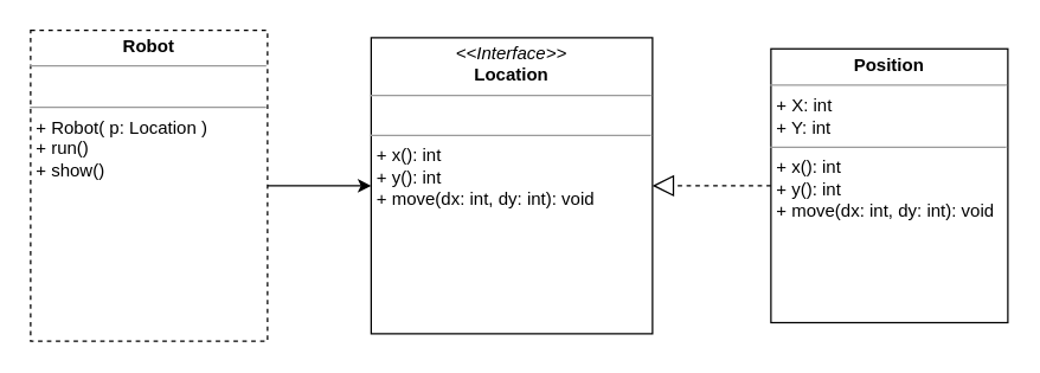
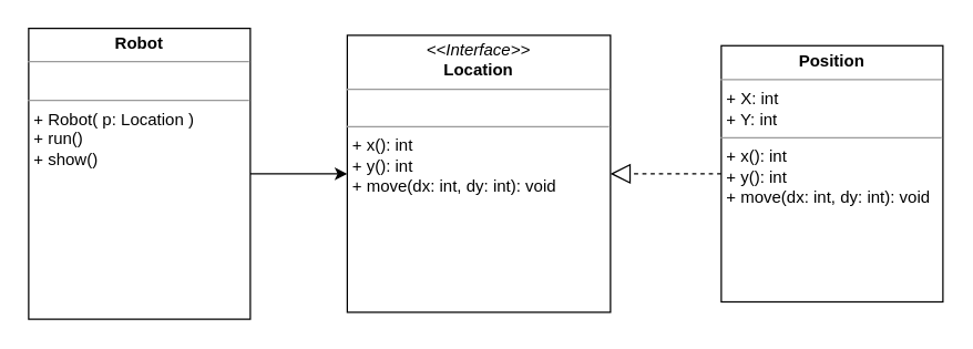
  <mxCell id="0" />
  <mxCell id="1" parent="0" />
  <mxCell id="2" style="edgeStyle=orthogonalEdgeStyle;rounded=0;orthogonalLoop=1;jettySize=auto;html=1;exitX=1;exitY=0.5;exitDx=0;exitDy=0;entryX=0;entryY=0.5;entryDx=0;entryDy=0;" parent="1" source="3" target="4" edge="1"><mxGeometry relative="1" as="geometry" /></mxCell>
- <mxCell id="3" value="&lt;p style=&quot;margin: 0px ; margin-top: 4px ; text-align: center&quot;&gt;&lt;b&gt;Robot&lt;/b&gt;&lt;/p&gt;&lt;hr size=&quot;1&quot;&gt;&lt;p style=&quot;margin: 0px ; margin-left: 4px&quot;&gt;&lt;br&gt;&lt;/p&gt;&lt;hr size=&quot;1&quot;&gt;&lt;p style=&quot;margin: 0px ; margin-left: 4px&quot;&gt;+ Robot( p: Location )&lt;/p&gt;&lt;p style=&quot;margin: 0px ; margin-left: 4px&quot;&gt;+ run()&lt;/p&gt;&lt;p style=&quot;margin: 0px ; margin-left: 4px&quot;&gt;+ show()&lt;/p&gt;" style="verticalAlign=top;align=left;overflow=fill;fontSize=12;fontFamily=Helvetica;html=1;dashed=1;" parent="1" vertex="1"><mxGeometry x="20" y="20" width="160" height="210" as="geometry" /></mxCell>
+ <mxCell id="3" value="&lt;p style=&quot;margin: 0px ; margin-top: 4px ; text-align: center&quot;&gt;&lt;b&gt;Robot&lt;/b&gt;&lt;/p&gt;&lt;hr size=&quot;1&quot;&gt;&lt;p style=&quot;margin: 0px ; margin-left: 4px&quot;&gt;&lt;br&gt;&lt;/p&gt;&lt;hr size=&quot;1&quot;&gt;&lt;p style=&quot;margin: 0px ; margin-left: 4px&quot;&gt;+ Robot( p: Location )&lt;/p&gt;&lt;p style=&quot;margin: 0px ; margin-left: 4px&quot;&gt;+ run()&lt;/p&gt;&lt;p style=&quot;margin: 0px ; margin-left: 4px&quot;&gt;+ show()&lt;/p&gt;" style="verticalAlign=top;align=left;overflow=fill;fontSize=12;fontFamily=Helvetica;html=1;" parent="1" vertex="1"><mxGeometry x="20" y="20" width="160" height="210" as="geometry" /></mxCell>
  <mxCell id="4" value="&lt;p style=&quot;margin: 0px ; margin-top: 4px ; text-align: center&quot;&gt;&lt;i&gt;&amp;lt;&amp;lt;Interface&amp;gt;&amp;gt;&lt;/i&gt;&lt;br&gt;&lt;b&gt;Location&lt;/b&gt;&lt;br&gt;&lt;/p&gt;&lt;hr size=&quot;1&quot;&gt;&lt;p style=&quot;margin: 0px ; margin-left: 4px&quot;&gt;&lt;br&gt;&lt;/p&gt;&lt;hr size=&quot;1&quot;&gt;&lt;p style=&quot;margin: 0px ; margin-left: 4px&quot;&gt;+ x(): int&lt;/p&gt;&lt;p style=&quot;margin: 0px ; margin-left: 4px&quot;&gt;+ y(): int&lt;/p&gt;&lt;p style=&quot;margin: 0px ; margin-left: 4px&quot;&gt;+ move(dx: int, dy: int): void&lt;br&gt;&lt;/p&gt;" style="verticalAlign=top;align=left;overflow=fill;fontSize=12;fontFamily=Helvetica;html=1;" parent="1" vertex="1"><mxGeometry x="250" y="25" width="190" height="200" as="geometry" /></mxCell>
  <mxCell id="5" value="&lt;p style=&quot;margin: 0px ; margin-top: 4px ; text-align: center&quot;&gt;&lt;b&gt;Position&lt;/b&gt;&lt;/p&gt;&lt;hr size=&quot;1&quot;&gt;&lt;p style=&quot;margin: 0px ; margin-left: 4px&quot;&gt;+ X: int&lt;/p&gt;&lt;p style=&quot;margin: 0px ; margin-left: 4px&quot;&gt;+ Y: int&lt;br&gt;&lt;/p&gt;&lt;hr size=&quot;1&quot;&gt;&lt;p style=&quot;margin: 0px ; margin-left: 4px&quot;&gt;+ x(): int&lt;/p&gt;&lt;p style=&quot;margin: 0px ; margin-left: 4px&quot;&gt;+ y(): int&lt;br&gt;&lt;/p&gt;&lt;p style=&quot;margin: 0px ; margin-left: 4px&quot;&gt;+ move(dx: int, dy: int): void&lt;/p&gt;&lt;p style=&quot;margin: 0px ; margin-left: 4px&quot;&gt;&lt;/p&gt;" style="verticalAlign=top;align=left;overflow=fill;fontSize=12;fontFamily=Helvetica;html=1;" parent="1" vertex="1"><mxGeometry x="520" y="32.5" width="160" height="185" as="geometry" /></mxCell>
  <mxCell id="6" value="" style="endArrow=block;dashed=1;endFill=0;endSize=12;html=1;rounded=0;exitX=0;exitY=0.5;exitDx=0;exitDy=0;entryX=1;entryY=0.5;entryDx=0;entryDy=0;" parent="1" source="5" target="4" edge="1"><mxGeometry width="160" relative="1" as="geometry"><mxPoint x="200" y="155" as="sourcePoint" /><mxPoint x="360" y="155" as="targetPoint" /></mxGeometry></mxCell>
